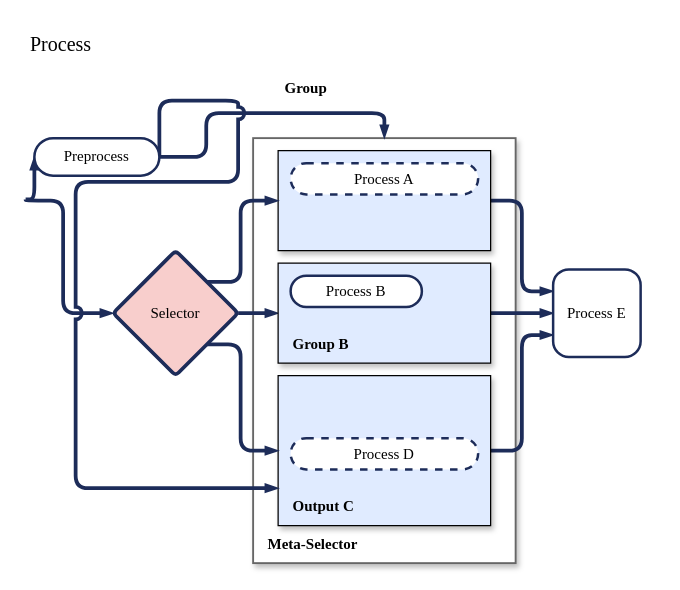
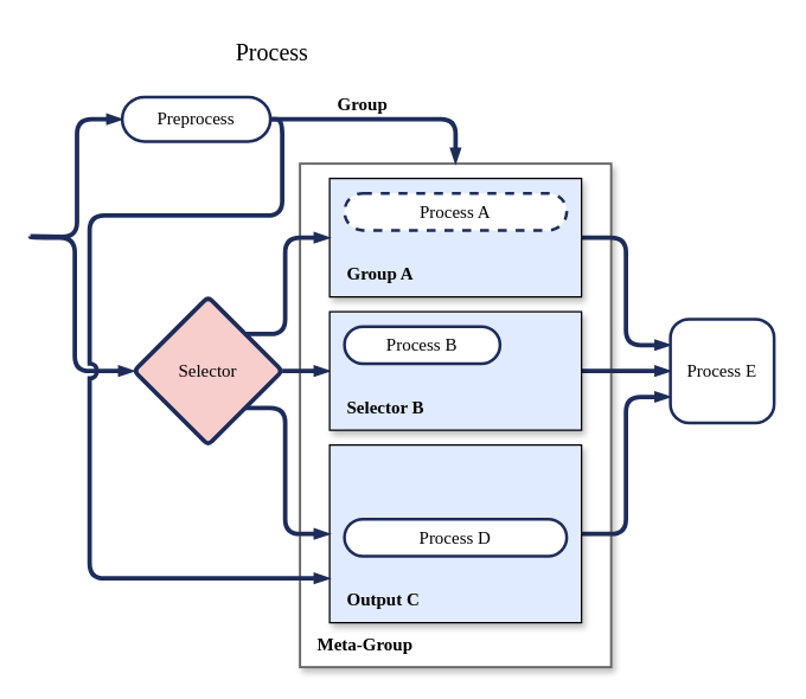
  <mxCell id="0" />
  <mxCell id="1" parent="0" />
  <mxCell id="2" value="" style="rounded=1;whiteSpace=wrap;html=1;strokeWidth=1.5;fillColor=#FFFFFF;shadow=1;textShadow=0;arcSize=0;strokeColor=#666666;glass=0;" vertex="1" parent="1"><mxGeometry x="202" y="110" width="210" height="340" as="geometry" /></mxCell>
  <mxCell id="3" style="edgeStyle=orthogonalEdgeStyle;shape=connector;rounded=1;hachureGap=4;orthogonalLoop=1;jettySize=auto;html=1;exitX=1;exitY=0.5;exitDx=0;exitDy=0;entryX=0;entryY=0.5;entryDx=0;entryDy=0;strokeColor=#1D2C59;strokeWidth=3;align=center;verticalAlign=middle;fontFamily=Architects Daughter;fontSource=https%3A%2F%2Ffonts.googleapis.com%2Fcss%3Ffamily%3DArchitects%2BDaughter;fontSize=11;fontColor=default;labelBackgroundColor=default;endArrow=blockThin;curved=0;endFill=1;endSize=3;" edge="1" parent="1" source="18" target="8"><mxGeometry relative="1" as="geometry" /></mxCell>
  <mxCell id="4" style="edgeStyle=orthogonalEdgeStyle;shape=connector;rounded=1;hachureGap=4;orthogonalLoop=1;jettySize=auto;html=1;exitX=1;exitY=0.5;exitDx=0;exitDy=0;entryX=0;entryY=0.25;entryDx=0;entryDy=0;strokeColor=#1D2C59;strokeWidth=3;align=center;verticalAlign=middle;fontFamily=Architects Daughter;fontSource=https%3A%2F%2Ffonts.googleapis.com%2Fcss%3Ffamily%3DArchitects%2BDaughter;fontSize=11;fontColor=default;labelBackgroundColor=default;endArrow=blockThin;curved=0;endFill=1;endSize=3;" edge="1" parent="1" source="5" target="13"><mxGeometry relative="1" as="geometry" /></mxCell>
  <mxCell id="5" value="" style="rounded=0;whiteSpace=wrap;html=1;strokeWidth=1;fillColor=#E0EBFF;shadow=1;textShadow=0;strokeColor=default;align=center;verticalAlign=middle;fontFamily=Helvetica;fontSize=12;fontColor=default;" vertex="1" parent="1"><mxGeometry x="222" y="120" width="170" height="80" as="geometry" /></mxCell>
+ <mxCell id="6" value="&lt;font data-font-src=&quot;https://fonts.googleapis.com/css?family=Barlow&quot; face=&quot;Barlow&quot;&gt;Group A&lt;/font&gt;" style="text;html=1;align=left;verticalAlign=middle;whiteSpace=wrap;rounded=0;fontStyle=1;shadow=0;textShadow=0;" vertex="1" parent="1"><mxGeometry x="232" y="170" width="90" height="30" as="geometry" /></mxCell>
  <mxCell id="7" style="edgeStyle=orthogonalEdgeStyle;shape=connector;rounded=1;hachureGap=4;orthogonalLoop=1;jettySize=auto;html=1;exitX=1;exitY=0.5;exitDx=0;exitDy=0;strokeColor=#1D2C59;strokeWidth=3;align=center;verticalAlign=middle;fontFamily=Architects Daughter;fontSource=https%3A%2F%2Ffonts.googleapis.com%2Fcss%3Ffamily%3DArchitects%2BDaughter;fontSize=11;fontColor=default;labelBackgroundColor=default;endArrow=blockThin;curved=0;endFill=1;endSize=3;" edge="1" parent="1" source="8" target="13"><mxGeometry relative="1" as="geometry" /></mxCell>
  <mxCell id="8" value="" style="rounded=0;whiteSpace=wrap;html=1;strokeWidth=1;fillColor=#E0EBFF;shadow=1;textShadow=0;strokeColor=default;align=center;verticalAlign=middle;fontFamily=Helvetica;fontSize=12;fontColor=default;" vertex="1" parent="1"><mxGeometry x="222" y="210" width="170" height="80" as="geometry" /></mxCell>
- <mxCell id="9" value="&lt;font data-font-src=&quot;https://fonts.googleapis.com/css?family=Barlow&quot; face=&quot;Barlow&quot;&gt;Group B&lt;/font&gt;" style="text;html=1;align=left;verticalAlign=middle;whiteSpace=wrap;rounded=0;fontStyle=1;shadow=0;textShadow=0;" vertex="1" parent="1"><mxGeometry x="232" y="260" width="90" height="30" as="geometry" /></mxCell>
+ <mxCell id="9" value="&lt;font data-font-src=&quot;https://fonts.googleapis.com/css?family=Barlow&quot; face=&quot;Barlow&quot;&gt;Selector B&lt;/font&gt;" style="text;html=1;align=left;verticalAlign=middle;whiteSpace=wrap;rounded=0;fontStyle=1;shadow=0;textShadow=0;" vertex="1" parent="1"><mxGeometry x="232" y="260" width="90" height="30" as="geometry" /></mxCell>
  <mxCell id="10" style="edgeStyle=orthogonalEdgeStyle;shape=connector;rounded=1;hachureGap=4;orthogonalLoop=1;jettySize=auto;html=1;exitX=1;exitY=0.5;exitDx=0;exitDy=0;entryX=0;entryY=0.75;entryDx=0;entryDy=0;strokeColor=#1D2C59;strokeWidth=3;align=center;verticalAlign=middle;fontFamily=Architects Daughter;fontSource=https%3A%2F%2Ffonts.googleapis.com%2Fcss%3Ffamily%3DArchitects%2BDaughter;fontSize=11;fontColor=default;labelBackgroundColor=default;endArrow=blockThin;curved=0;endFill=1;endSize=3;" edge="1" parent="1" source="11" target="13"><mxGeometry relative="1" as="geometry" /></mxCell>
  <mxCell id="11" value="" style="rounded=0;whiteSpace=wrap;html=1;strokeWidth=1;fillColor=#E0EBFF;shadow=1;textShadow=0;strokeColor=default;align=center;verticalAlign=middle;fontFamily=Helvetica;fontSize=12;fontColor=default;" vertex="1" parent="1"><mxGeometry x="222" y="300" width="170" height="120" as="geometry" /></mxCell>
  <mxCell id="12" value="&lt;font face=&quot;Barlow&quot;&gt;Process B&lt;/font&gt;" style="rounded=1;whiteSpace=wrap;html=1;strokeWidth=2;fillColor=default;shadow=0;textShadow=0;arcSize=50;strokeColor=#1D2C59;align=center;verticalAlign=middle;fontFamily=Helvetica;fontSize=12;fontColor=default;" vertex="1" parent="1"><mxGeometry x="232" y="220" width="105" height="25" as="geometry" /></mxCell>
- <mxCell id="13" value="&lt;div&gt;&lt;font data-font-src=&quot;https://fonts.googleapis.com/css?family=Barlow&quot; face=&quot;Barlow&quot;&gt;Process E&lt;/font&gt;&lt;/div&gt;" style="rounded=1;whiteSpace=wrap;html=1;strokeWidth=2;fillColor=default;shadow=0;textShadow=0;arcSize=18;strokeColor=#1D2C59;align=center;verticalAlign=middle;fontFamily=Helvetica;fontSize=12;fontColor=default;" vertex="1" parent="1"><mxGeometry x="442" y="215" width="70" height="70" as="geometry" /></mxCell>
- <mxCell id="14" value="&lt;div&gt;&lt;font face=&quot;Barlow&quot;&gt;Process D&lt;/font&gt;&lt;/div&gt;" style="rounded=1;whiteSpace=wrap;html=1;strokeWidth=2;fillColor=default;shadow=0;textShadow=0;arcSize=50;strokeColor=#1D2C59;align=center;verticalAlign=middle;fontFamily=Helvetica;fontSize=12;fontColor=default;dashed=1;" vertex="1" parent="1"><mxGeometry x="232" y="350" width="150" height="25" as="geometry" /></mxCell>
+ <mxCell id="13" value="&lt;div&gt;&lt;font data-font-src=&quot;https://fonts.googleapis.com/css?family=Barlow&quot; face=&quot;Barlow&quot;&gt;Process E&lt;/font&gt;&lt;/div&gt;" style="rounded=1;whiteSpace=wrap;html=1;strokeWidth=2;fillColor=default;shadow=0;textShadow=0;arcSize=18;strokeColor=#1D2C59;align=center;verticalAlign=middle;fontFamily=Helvetica;fontSize=12;fontColor=default;" vertex="1" parent="1"><mxGeometry x="452" y="215" width="70" height="70" as="geometry" /></mxCell>
+ <mxCell id="14" value="&lt;div&gt;&lt;font face=&quot;Barlow&quot;&gt;Process D&lt;/font&gt;&lt;/div&gt;" style="rounded=1;whiteSpace=wrap;html=1;strokeWidth=2;fillColor=default;shadow=0;textShadow=0;arcSize=50;strokeColor=#1D2C59;align=center;verticalAlign=middle;fontFamily=Helvetica;fontSize=12;fontColor=default;" vertex="1" parent="1"><mxGeometry x="232" y="350" width="150" height="25" as="geometry" /></mxCell>
  <mxCell id="15" value="&lt;div&gt;&lt;font face=&quot;Barlow&quot;&gt;Process A&lt;/font&gt;&lt;/div&gt;" style="rounded=1;whiteSpace=wrap;html=1;strokeWidth=2;fillColor=default;shadow=0;textShadow=0;arcSize=50;glass=0;strokeColor=#1D2C59;align=center;verticalAlign=middle;fontFamily=Helvetica;fontSize=12;fontColor=default;dashed=1;" vertex="1" parent="1"><mxGeometry x="232" y="130" width="150" height="25" as="geometry" /></mxCell>
  <mxCell id="16" style="edgeStyle=orthogonalEdgeStyle;rounded=1;hachureGap=4;orthogonalLoop=1;jettySize=auto;html=1;exitX=1;exitY=1;exitDx=0;exitDy=0;entryX=0;entryY=0.5;entryDx=0;entryDy=0;fontFamily=Architects Daughter;fontSource=https%3A%2F%2Ffonts.googleapis.com%2Fcss%3Ffamily%3DArchitects%2BDaughter;strokeWidth=3;curved=0;strokeColor=#1D2C59;endArrow=blockThin;endFill=1;endSize=3;" edge="1" parent="1" source="18" target="11"><mxGeometry relative="1" as="geometry"><Array as="points"><mxPoint x="192" y="275" /><mxPoint x="192" y="360" /></Array></mxGeometry></mxCell>
  <mxCell id="17" style="edgeStyle=orthogonalEdgeStyle;shape=connector;rounded=1;hachureGap=4;orthogonalLoop=1;jettySize=auto;html=1;exitX=1;exitY=0;exitDx=0;exitDy=0;entryX=0;entryY=0.5;entryDx=0;entryDy=0;strokeColor=#1D2C59;strokeWidth=3;align=center;verticalAlign=middle;fontFamily=Architects Daughter;fontSource=https%3A%2F%2Ffonts.googleapis.com%2Fcss%3Ffamily%3DArchitects%2BDaughter;fontSize=11;fontColor=default;labelBackgroundColor=default;endArrow=blockThin;curved=0;endFill=1;endSize=3;" edge="1" parent="1" source="18" target="5"><mxGeometry relative="1" as="geometry"><Array as="points"><mxPoint x="192" y="225" /><mxPoint x="192" y="160" /></Array></mxGeometry></mxCell>
  <mxCell id="18" value="&lt;font face=&quot;Barlow&quot;&gt;Selector&lt;/font&gt;" style="rhombus;whiteSpace=wrap;html=1;hachureGap=4;fontFamily=Helvetica;rounded=1;shadow=0;strokeWidth=3;align=center;verticalAlign=middle;arcSize=7;fontSize=12;textShadow=0;strokeColor=#1D2C59;fillColor=#f8cecc;" vertex="1" parent="1"><mxGeometry x="90" y="200" width="100" height="100" as="geometry" /></mxCell>
  <mxCell id="19" value="&lt;font data-font-src=&quot;https://fonts.googleapis.com/css?family=Barlow&quot; face=&quot;Barlow&quot;&gt;Output C&lt;/font&gt;" style="text;html=1;align=left;verticalAlign=middle;whiteSpace=wrap;rounded=0;fontStyle=1;shadow=0;textShadow=0;" vertex="1" parent="1"><mxGeometry x="232" y="390" width="90" height="30" as="geometry" /></mxCell>
- <mxCell id="20" value="&lt;font data-font-src=&quot;https://fonts.googleapis.com/css?family=Barlow&quot; face=&quot;Barlow&quot;&gt;Meta-Selector&lt;/font&gt;" style="text;html=1;align=left;verticalAlign=middle;whiteSpace=wrap;rounded=0;fontStyle=1;shadow=0;textShadow=0;" vertex="1" parent="1"><mxGeometry x="212" y="420" width="110" height="30" as="geometry" /></mxCell>
+ <mxCell id="20" value="&lt;font data-font-src=&quot;https://fonts.googleapis.com/css?family=Barlow&quot; face=&quot;Barlow&quot;&gt;Meta-Group&lt;/font&gt;" style="text;html=1;align=left;verticalAlign=middle;whiteSpace=wrap;rounded=0;fontStyle=1;shadow=0;textShadow=0;" vertex="1" parent="1"><mxGeometry x="212" y="420" width="110" height="30" as="geometry" /></mxCell>
  <mxCell id="21" style="edgeStyle=orthogonalEdgeStyle;shape=connector;rounded=1;hachureGap=4;orthogonalLoop=1;jettySize=auto;html=1;exitX=1;exitY=0.5;exitDx=0;exitDy=0;entryX=0.5;entryY=0;entryDx=0;entryDy=0;strokeColor=#1D2C59;strokeWidth=3;align=center;verticalAlign=middle;fontFamily=Architects Daughter;fontSource=https%3A%2F%2Ffonts.googleapis.com%2Fcss%3Ffamily%3DArchitects%2BDaughter;fontSize=11;fontColor=default;labelBackgroundColor=default;endArrow=blockThin;curved=0;endFill=1;endSize=3;" edge="1" parent="1" source="26" target="2"><mxGeometry relative="1" as="geometry"><mxPoint x="132" y="80" as="sourcePoint" /></mxGeometry></mxCell>
  <mxCell id="22" value="&lt;font face=&quot;Barlow&quot; data-font-src=&quot;https://fonts.googleapis.com/css?family=Barlow&quot;&gt;Group&lt;/font&gt;" style="text;html=1;align=center;verticalAlign=middle;whiteSpace=wrap;rounded=0;fontStyle=1;shadow=0;textShadow=0;" vertex="1" parent="1"><mxGeometry x="182" y="60" width="125" height="20" as="geometry" /></mxCell>
  <mxCell id="23" style="edgeStyle=orthogonalEdgeStyle;shape=connector;rounded=1;hachureGap=4;orthogonalLoop=1;jettySize=auto;html=1;exitX=1;exitY=0.5;exitDx=0;exitDy=0;entryX=0;entryY=0.5;entryDx=0;entryDy=0;strokeColor=#1D2C59;strokeWidth=3;align=center;verticalAlign=middle;fontFamily=Architects Daughter;fontSource=https%3A%2F%2Ffonts.googleapis.com%2Fcss%3Ffamily%3DArchitects%2BDaughter;fontSize=11;fontColor=default;labelBackgroundColor=default;endArrow=blockThin;curved=0;endFill=1;endSize=3;" edge="1" parent="1" target="18"><mxGeometry relative="1" as="geometry"><mxPoint x="20" y="159" as="sourcePoint" /><Array as="points"><mxPoint x="20" y="160" /><mxPoint x="50" y="160" /><mxPoint x="50" y="250" /></Array></mxGeometry></mxCell>
  <mxCell id="24" style="edgeStyle=orthogonalEdgeStyle;shape=connector;rounded=1;hachureGap=4;orthogonalLoop=1;jettySize=auto;html=1;exitX=1;exitY=0.5;exitDx=0;exitDy=0;entryX=0;entryY=0.5;entryDx=0;entryDy=0;strokeColor=#1D2C59;strokeWidth=3;align=center;verticalAlign=middle;fontFamily=Architects Daughter;fontSource=https%3A%2F%2Ffonts.googleapis.com%2Fcss%3Ffamily%3DArchitects%2BDaughter;fontSize=11;fontColor=default;labelBackgroundColor=default;endArrow=blockThin;curved=0;endFill=1;endSize=3;" edge="1" parent="1" target="26"><mxGeometry relative="1" as="geometry"><mxPoint x="82" y="130" as="targetPoint" /><mxPoint x="20" y="159" as="sourcePoint" /></mxGeometry></mxCell>
  <mxCell id="25" style="edgeStyle=orthogonalEdgeStyle;shape=connector;curved=0;rounded=1;hachureGap=4;orthogonalLoop=1;jettySize=auto;html=1;exitX=1;exitY=0.5;exitDx=0;exitDy=0;entryX=0;entryY=0.75;entryDx=0;entryDy=0;strokeColor=#1D2C59;strokeWidth=3;align=center;verticalAlign=middle;fontFamily=Architects Daughter;fontSource=https%3A%2F%2Ffonts.googleapis.com%2Fcss%3Ffamily%3DArchitects%2BDaughter;fontSize=11;fontColor=default;labelBackgroundColor=default;endArrow=blockThin;endFill=1;endSize=3;jumpStyle=arc;flowAnimation=0;" edge="1" parent="1" source="26" target="11"><mxGeometry relative="1" as="geometry"><Array as="points"><mxPoint x="190" y="80" /><mxPoint x="190" y="145" /><mxPoint x="60" y="145" /><mxPoint x="60" y="390" /></Array></mxGeometry></mxCell>
- <mxCell id="26" value="&lt;div&gt;&lt;font data-font-src=&quot;https://fonts.googleapis.com/css?family=Barlow&quot; face=&quot;Barlow&quot;&gt;Preprocess&lt;/font&gt;&lt;/div&gt;" style="rounded=1;whiteSpace=wrap;html=1;strokeWidth=2;fillColor=default;shadow=0;textShadow=0;arcSize=50;strokeColor=#1D2C59;" vertex="1" parent="1"><mxGeometry x="27" y="110" width="100" height="30" as="geometry" /></mxCell>
- <mxCell id="27" value="&lt;font data-font-src=&quot;https://fonts.googleapis.com/css?family=Barlow&quot; face=&quot;Barlow&quot; style=&quot;font-size: 16px;&quot;&gt;Process&lt;/font&gt;" style="text;html=1;align=left;verticalAlign=middle;whiteSpace=wrap;rounded=0;fontFamily=Helvetica;fontSize=11;fontColor=default;labelBackgroundColor=none;" vertex="1" parent="1"><mxGeometry x="22" y="20" width="280" height="30" as="geometry" /></mxCell>
+ <mxCell id="26" value="&lt;div&gt;&lt;font data-font-src=&quot;https://fonts.googleapis.com/css?family=Barlow&quot; face=&quot;Barlow&quot;&gt;Preprocess&lt;/font&gt;&lt;/div&gt;" style="rounded=1;whiteSpace=wrap;html=1;strokeWidth=2;fillColor=default;shadow=0;textShadow=0;arcSize=50;strokeColor=#1D2C59;" vertex="1" parent="1"><mxGeometry x="82" y="65" width="100" height="30" as="geometry" /></mxCell>
+ <mxCell id="27" value="&lt;font data-font-src=&quot;https://fonts.googleapis.com/css?family=Barlow&quot; face=&quot;Barlow&quot; style=&quot;font-size: 16px;&quot;&gt;Process&lt;/font&gt;" style="text;html=1;align=left;verticalAlign=middle;whiteSpace=wrap;rounded=0;fontFamily=Helvetica;fontSize=11;fontColor=default;labelBackgroundColor=none;" vertex="1" parent="1"><mxGeometry x="157" y="20" width="280" height="30" as="geometry" /></mxCell>
